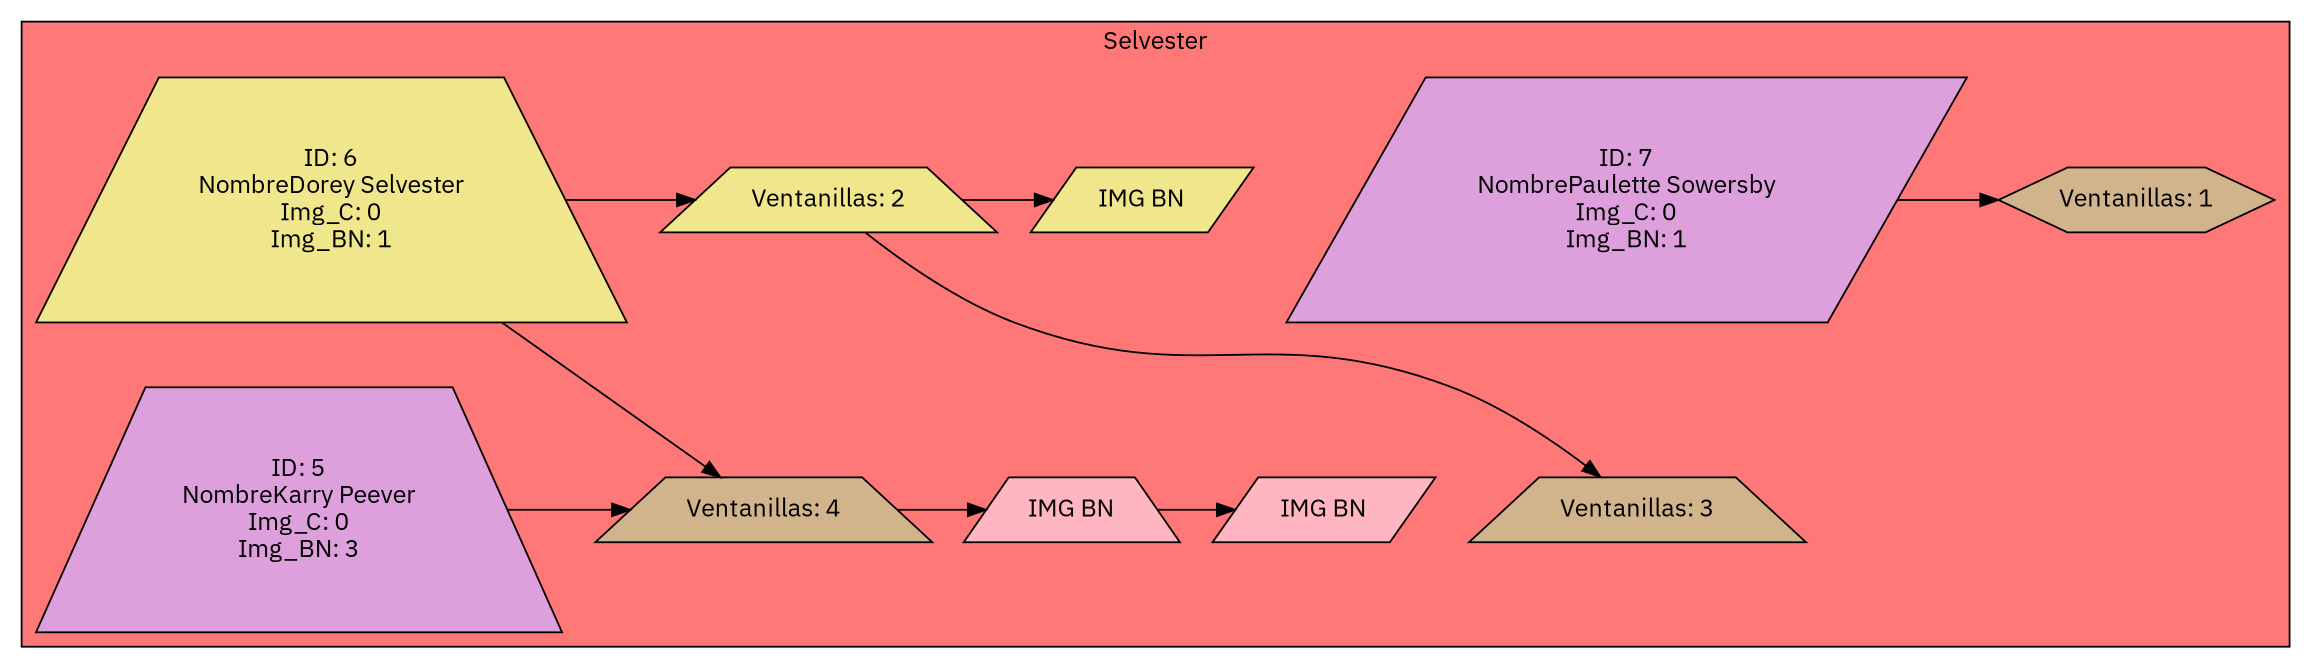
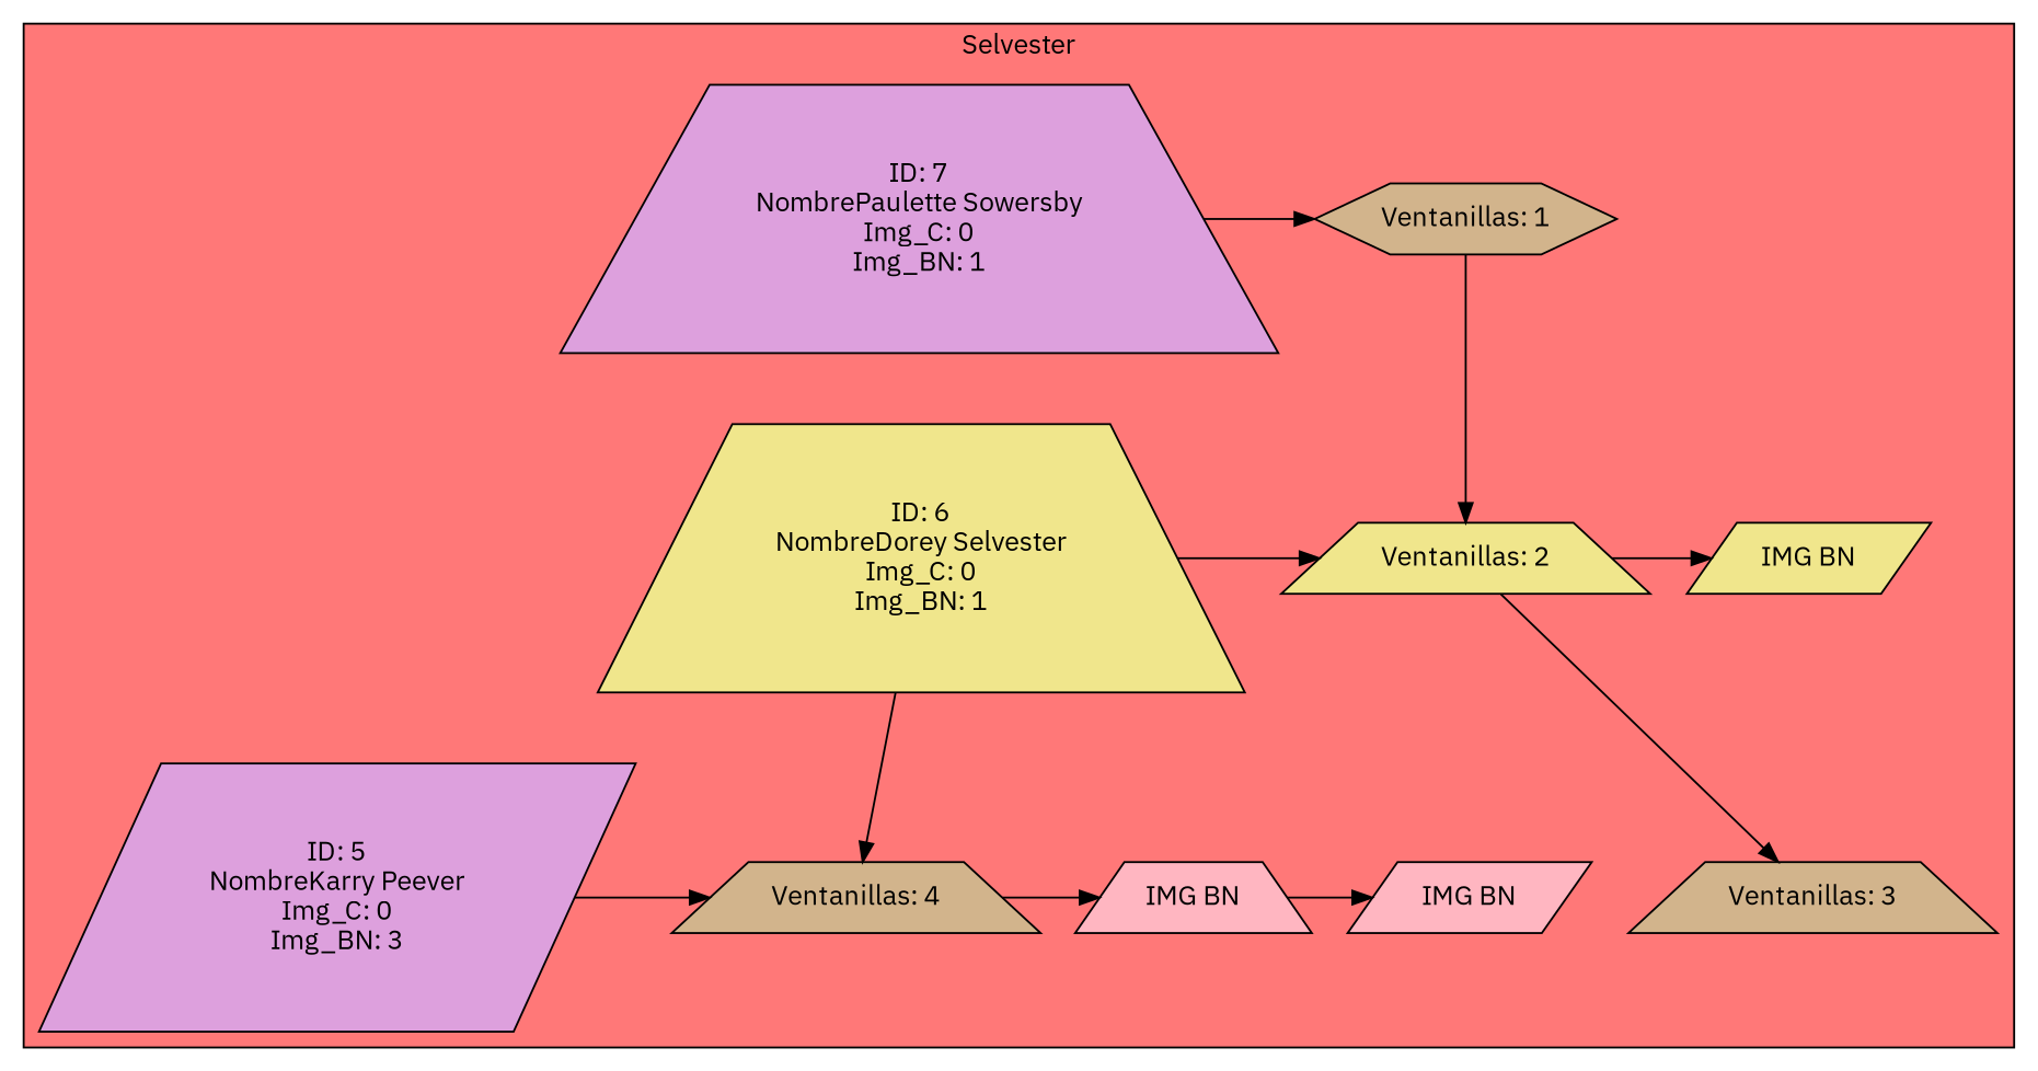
  digraph {
    fontname="IBM Plex Sans"
    node [fillcolor=tan fontname="IBM Plex Sans" shape=trapezium style=filled]
    edge [fontname="IBM Plex Sans"]
    n1 [group=1 label="Ventanillas: 1" shape=hexagon]
-   n2 [fillcolor=plum group=1 label="ID: 7\nNombrePaulette Sowersby\nImg_C: 0\nImg_BN: 1" shape=parallelogram]
+   n2 [fillcolor=plum group=1 label="ID: 7\nNombrePaulette Sowersby\nImg_C: 0\nImg_BN: 1"]
    n3 [fillcolor=khaki group=2 label="Ventanillas: 2"]
    n4 [fillcolor=khaki group=2 label="ID: 6\nNombreDorey Selvester\nImg_C: 0\nImg_BN: 1"]
    n5 [fillcolor=khaki label="IMG BN" shape=parallelogram]
    n6 [group=3 label="Ventanillas: 3"]
    n7 [group=4 label="Ventanillas: 4"]
-   n8 [fillcolor=plum group=4 label="ID: 5\nNombreKarry Peever\nImg_C: 0\nImg_BN: 3"]
+   n8 [fillcolor=plum group=4 label="ID: 5\nNombreKarry Peever\nImg_C: 0\nImg_BN: 3" shape=parallelogram]
    n9 [fillcolor=lightpink label="IMG BN"]
    n10 [fillcolor=lightpink label="IMG BN" shape=parallelogram]
    subgraph cluster_1 {
      bgcolor="#FF7878"
      label=" Selvester "
      subgraph sub_2 {
        bgcolor="#FF7878"
        label=" Ventanillas "
        rank=same
        n1
        n2
      }
      subgraph sub_3 {
        bgcolor="#FF7878"
        label=" Ventanillas "
        rank=same
        n3
        n4
        n5
      }
      subgraph sub_4 {
        bgcolor="#FF7878"
        label=" Ventanillas "
        rank=same
        n6
      }
      subgraph sub_5 {
        bgcolor="#FF7878"
        label=" Ventanillas "
        rank=same
        n7
        n8
        n9
        n10
      }
    }
+   n1 -> n3
    n2 -> n1
    n3 -> n5
    n3 -> n6
    n4 -> n3
    n4 -> n7
    n7 -> n9
    n8 -> n7
    n9 -> n10
  }
